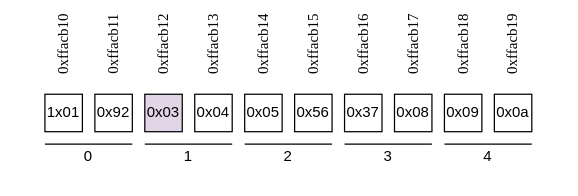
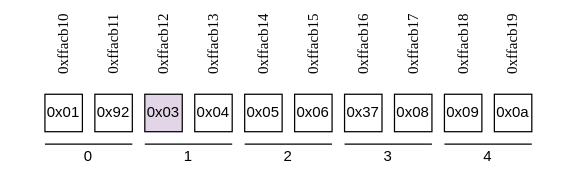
  <mxCell id="0" />
  <mxCell id="1" parent="0" />
- <mxCell id="2" value="1x01" style="rounded=0;whiteSpace=wrap;html=1;" parent="1" vertex="1"><mxGeometry x="35" y="75" width="30" height="30" as="geometry" /></mxCell>
+ <mxCell id="2" value="0x01" style="rounded=0;whiteSpace=wrap;html=1;" parent="1" vertex="1"><mxGeometry x="35" y="75" width="30" height="30" as="geometry" /></mxCell>
  <mxCell id="3" value="0x92" style="rounded=0;whiteSpace=wrap;html=1;" parent="1" vertex="1"><mxGeometry x="75" y="75" width="30" height="30" as="geometry" /></mxCell>
  <mxCell id="4" value="0x03" style="rounded=0;whiteSpace=wrap;html=1;fillColor=#e1d5e7;" parent="1" vertex="1"><mxGeometry x="115" y="75" width="30" height="30" as="geometry" /></mxCell>
  <mxCell id="5" value="0x04" style="rounded=0;whiteSpace=wrap;html=1;" parent="1" vertex="1"><mxGeometry x="155" y="75" width="30" height="30" as="geometry" /></mxCell>
  <mxCell id="6" value="0x05" style="rounded=0;whiteSpace=wrap;html=1;" parent="1" vertex="1"><mxGeometry x="195" y="75" width="30" height="30" as="geometry" /></mxCell>
- <mxCell id="7" value="0x56" style="rounded=0;whiteSpace=wrap;html=1;" parent="1" vertex="1"><mxGeometry x="235" y="75" width="30" height="30" as="geometry" /></mxCell>
+ <mxCell id="7" value="0x06" style="rounded=0;whiteSpace=wrap;html=1;" parent="1" vertex="1"><mxGeometry x="235" y="75" width="30" height="30" as="geometry" /></mxCell>
  <mxCell id="8" value="0x37" style="rounded=0;whiteSpace=wrap;html=1;" parent="1" vertex="1"><mxGeometry x="275" y="75" width="30" height="30" as="geometry" /></mxCell>
  <mxCell id="9" value="0x08" style="rounded=0;whiteSpace=wrap;html=1;" parent="1" vertex="1"><mxGeometry x="315" y="75" width="30" height="30" as="geometry" /></mxCell>
  <mxCell id="10" value="0x09" style="rounded=0;whiteSpace=wrap;html=1;" parent="1" vertex="1"><mxGeometry x="355" y="75" width="30" height="30" as="geometry" /></mxCell>
  <mxCell id="11" value="0x0a" style="rounded=0;whiteSpace=wrap;html=1;" parent="1" vertex="1"><mxGeometry x="395" y="75" width="30" height="30" as="geometry" /></mxCell>
  <mxCell id="12" value="" style="endArrow=none;html=1;rounded=0;" parent="1" edge="1"><mxGeometry width="50" height="50" relative="1" as="geometry"><mxPoint x="35" y="115" as="sourcePoint" /><mxPoint x="105" y="115" as="targetPoint" /></mxGeometry></mxCell>
  <mxCell id="13" value="" style="endArrow=none;html=1;rounded=0;" parent="1" edge="1"><mxGeometry width="50" height="50" relative="1" as="geometry"><mxPoint x="115" y="115" as="sourcePoint" /><mxPoint x="185" y="115" as="targetPoint" /></mxGeometry></mxCell>
  <mxCell id="14" value="" style="endArrow=none;html=1;rounded=0;" parent="1" edge="1"><mxGeometry width="50" height="50" relative="1" as="geometry"><mxPoint x="195" y="115" as="sourcePoint" /><mxPoint x="265" y="115" as="targetPoint" /></mxGeometry></mxCell>
  <mxCell id="15" value="" style="endArrow=none;html=1;rounded=0;" parent="1" edge="1"><mxGeometry width="50" height="50" relative="1" as="geometry"><mxPoint x="275" y="115" as="sourcePoint" /><mxPoint x="345" y="115" as="targetPoint" /></mxGeometry></mxCell>
  <mxCell id="16" value="" style="endArrow=none;html=1;rounded=0;" parent="1" edge="1"><mxGeometry width="50" height="50" relative="1" as="geometry"><mxPoint x="355" y="115" as="sourcePoint" /><mxPoint x="425" y="115" as="targetPoint" /></mxGeometry></mxCell>
  <mxCell id="17" value="0" style="text;strokeColor=none;align=center;fillColor=none;html=1;verticalAlign=middle;whiteSpace=wrap;rounded=0;" parent="1" vertex="1"><mxGeometry x="45" y="115" width="50" height="20" as="geometry" /></mxCell>
  <mxCell id="18" value="1" style="text;strokeColor=none;align=center;fillColor=none;html=1;verticalAlign=middle;whiteSpace=wrap;rounded=0;" parent="1" vertex="1"><mxGeometry x="125" y="115" width="50" height="20" as="geometry" /></mxCell>
  <mxCell id="19" value="2" style="text;strokeColor=none;align=center;fillColor=none;html=1;verticalAlign=middle;whiteSpace=wrap;rounded=0;" parent="1" vertex="1"><mxGeometry x="205" y="115" width="50" height="20" as="geometry" /></mxCell>
  <mxCell id="20" value="3" style="text;strokeColor=none;align=center;fillColor=none;html=1;verticalAlign=middle;whiteSpace=wrap;rounded=0;" parent="1" vertex="1"><mxGeometry x="285" y="115" width="50" height="20" as="geometry" /></mxCell>
  <mxCell id="21" value="4" style="text;strokeColor=none;align=center;fillColor=none;html=1;verticalAlign=middle;whiteSpace=wrap;rounded=0;" parent="1" vertex="1"><mxGeometry x="365" y="115" width="50" height="20" as="geometry" /></mxCell>
  <mxCell id="22" value="0xffacb10" style="text;strokeColor=none;align=center;fillColor=none;html=1;verticalAlign=middle;whiteSpace=wrap;rounded=0;rotation=-90;fontFamily=Lucida Console;" parent="1" vertex="1"><mxGeometry x="20" y="20" width="60" height="30" as="geometry" /></mxCell>
  <mxCell id="23" value="0xffacb11" style="text;strokeColor=none;align=center;fillColor=none;html=1;verticalAlign=middle;whiteSpace=wrap;rounded=0;rotation=-90;fontFamily=Lucida Console;" parent="1" vertex="1"><mxGeometry x="60" y="20" width="60" height="30" as="geometry" /></mxCell>
  <mxCell id="24" value="0xffacb12" style="text;strokeColor=none;align=center;fillColor=none;html=1;verticalAlign=middle;whiteSpace=wrap;rounded=0;rotation=-90;fontFamily=Lucida Console;" parent="1" vertex="1"><mxGeometry x="100" y="20" width="60" height="30" as="geometry" /></mxCell>
  <mxCell id="25" value="0xffacb13" style="text;strokeColor=none;align=center;fillColor=none;html=1;verticalAlign=middle;whiteSpace=wrap;rounded=0;rotation=-90;fontFamily=Lucida Console;" parent="1" vertex="1"><mxGeometry x="140" y="20" width="60" height="30" as="geometry" /></mxCell>
  <mxCell id="26" value="0xffacb14" style="text;strokeColor=none;align=center;fillColor=none;html=1;verticalAlign=middle;whiteSpace=wrap;rounded=0;rotation=-90;fontFamily=Lucida Console;" parent="1" vertex="1"><mxGeometry x="180" y="20" width="60" height="30" as="geometry" /></mxCell>
  <mxCell id="27" value="0xffacb15" style="text;strokeColor=none;align=center;fillColor=none;html=1;verticalAlign=middle;whiteSpace=wrap;rounded=0;rotation=-90;fontFamily=Lucida Console;" parent="1" vertex="1"><mxGeometry x="220" y="20" width="60" height="30" as="geometry" /></mxCell>
  <mxCell id="28" value="0xffacb16" style="text;strokeColor=none;align=center;fillColor=none;html=1;verticalAlign=middle;whiteSpace=wrap;rounded=0;rotation=-90;fontFamily=Lucida Console;" parent="1" vertex="1"><mxGeometry x="260" y="20" width="60" height="30" as="geometry" /></mxCell>
  <mxCell id="29" value="0xffacb17" style="text;strokeColor=none;align=center;fillColor=none;html=1;verticalAlign=middle;whiteSpace=wrap;rounded=0;rotation=-90;fontFamily=Lucida Console;" parent="1" vertex="1"><mxGeometry x="300" y="20" width="60" height="30" as="geometry" /></mxCell>
  <mxCell id="30" value="0xffacb18" style="text;strokeColor=none;align=center;fillColor=none;html=1;verticalAlign=middle;whiteSpace=wrap;rounded=0;rotation=-90;fontFamily=Lucida Console;" parent="1" vertex="1"><mxGeometry x="340" y="20" width="60" height="30" as="geometry" /></mxCell>
  <mxCell id="31" value="0xffacb19" style="text;strokeColor=none;align=center;fillColor=none;html=1;verticalAlign=middle;whiteSpace=wrap;rounded=0;rotation=-90;fontFamily=Lucida Console;" parent="1" vertex="1"><mxGeometry x="380" y="20" width="60" height="30" as="geometry" /></mxCell>
